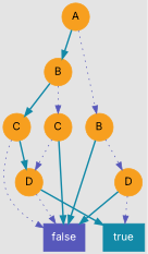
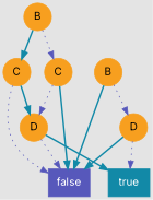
  digraph {
    bgcolor="#e4e4e4"
    fontname=Inter
    node [color="#f79f1f" fillcolor="#f79f1f" fontcolor="#000000" shape=circle style=filled fontname=Inter]
    edge [color="#5758bb" fontcolor="#5758bb" style=dotted fontname=Inter]
    n1 [color="#5758bb" fillcolor="#5758bb" fontcolor="#ffffff" label=false shape=box]
    n2 [color="#1289a7" fillcolor="#1289a7" fontcolor="#ffffff" label=true shape=box]
    n3 [label=D]
    n4 [label=D]
    n5 [label=C]
    n6 [label=B]
    n7 [label=C]
    n8 [label=B]
-   n9 [label=A]
    subgraph sub_1 {
      rank=same
      n1
      n2
    }
    n3 -> n1
    n3 -> n2 [color="#1289a7" fontcolor="#1289a7" style=bold]
    n4 -> n1 [color="#1289a7" fontcolor="#1289a7" style=bold]
    n4 -> n2
    n5 -> n1
    n5 -> n3 [color="#1289a7" fontcolor="#1289a7" style=bold]
    n6 -> n1 [color="#1289a7" fontcolor="#1289a7" style=bold]
    n6 -> n4
    n7 -> n1 [color="#1289a7" fontcolor="#1289a7" style=bold]
    n7 -> n3
    n8 -> n5 [color="#1289a7" fontcolor="#1289a7" style=bold]
    n8 -> n7
-   n9 -> n6
-   n9 -> n8 [color="#1289a7" fontcolor="#1289a7" style=bold]
  }
